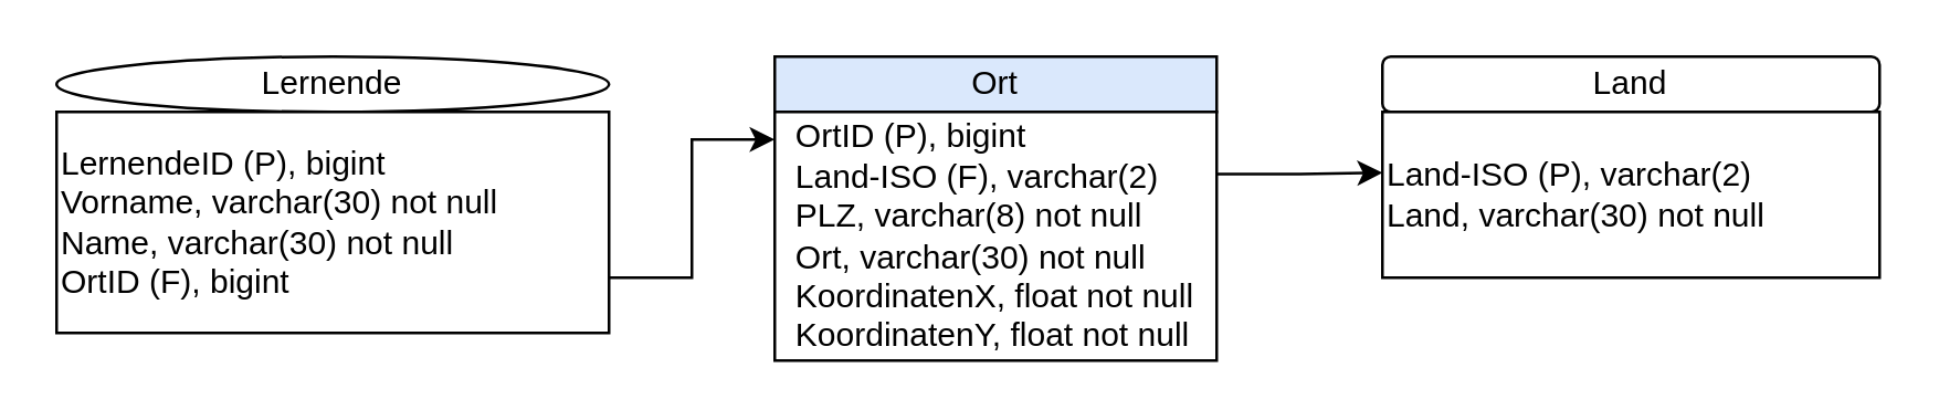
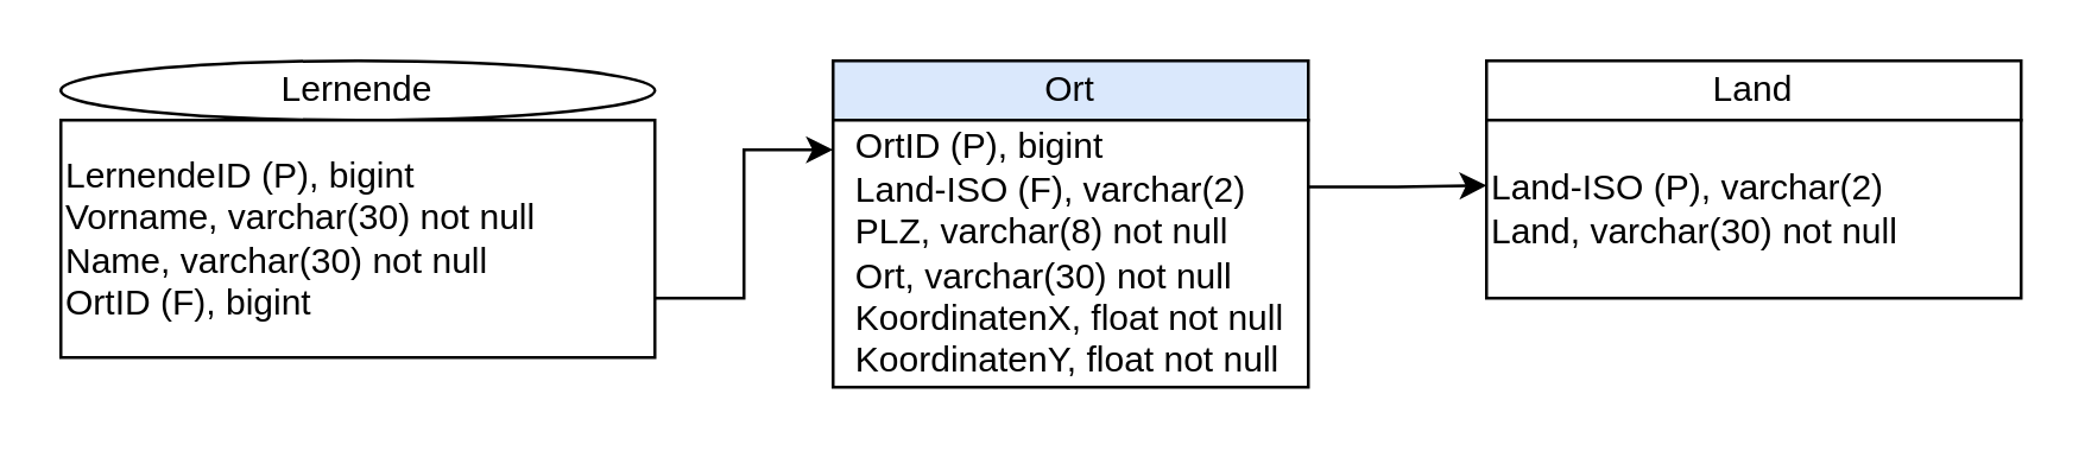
  <mxCell id="0" />
  <mxCell id="1" parent="0" />
  <mxCell id="2" value="" style="edgeStyle=orthogonalEdgeStyle;rounded=0;orthogonalLoop=1;jettySize=auto;html=1;" edge="1" parent="1" source="3" target="5"><mxGeometry relative="1" as="geometry" /></mxCell>
  <mxCell id="3" value="Lernende" style="ellipse;whiteSpace=wrap;html=1;" vertex="1" parent="1"><mxGeometry x="20" y="20" width="200" height="20" as="geometry" /></mxCell>
  <mxCell id="4" style="edgeStyle=orthogonalEdgeStyle;rounded=0;orthogonalLoop=1;jettySize=auto;html=1;exitX=1;exitY=0.75;exitDx=0;exitDy=0;entryX=0;entryY=0.111;entryDx=0;entryDy=0;entryPerimeter=0;" edge="1" parent="1" source="5" target="8"><mxGeometry relative="1" as="geometry" /></mxCell>
  <mxCell id="5" value="LernendeID (P), bigint&lt;br&gt;Vorname, varchar(30) not null&lt;br&gt;Name, varchar(30) not null&lt;br&gt;OrtID (F), bigint" style="rounded=0;whiteSpace=wrap;html=1;align=left;" vertex="1" parent="1"><mxGeometry x="20" y="40" width="200" height="80" as="geometry" /></mxCell>
  <mxCell id="6" value="Ort" style="rounded=0;whiteSpace=wrap;html=1;fillColor=#dae8fc;" vertex="1" parent="1"><mxGeometry x="280" y="20" width="160" height="20" as="geometry" /></mxCell>
  <mxCell id="7" style="edgeStyle=orthogonalEdgeStyle;rounded=0;orthogonalLoop=1;jettySize=auto;html=1;exitX=1;exitY=0.25;exitDx=0;exitDy=0;entryX=0;entryY=0.367;entryDx=0;entryDy=0;entryPerimeter=0;" edge="1" parent="1" source="8" target="10"><mxGeometry relative="1" as="geometry" /></mxCell>
  <mxCell id="8" value="&lt;div style=&quot;text-align: left&quot;&gt;&lt;span&gt;OrtID (P), bigint&lt;/span&gt;&lt;/div&gt;&lt;div style=&quot;text-align: left&quot;&gt;&lt;span&gt;Land-ISO (F), varchar(2)&lt;/span&gt;&lt;/div&gt;&lt;div style=&quot;text-align: left&quot;&gt;&lt;span&gt;PLZ, varchar(8) not null&lt;/span&gt;&lt;/div&gt;&lt;div style=&quot;text-align: left&quot;&gt;&lt;span&gt;Ort, varchar(30) not null&lt;/span&gt;&lt;/div&gt;&lt;div style=&quot;text-align: left&quot;&gt;&lt;span&gt;KoordinatenX, float not null&lt;/span&gt;&lt;/div&gt;&lt;div style=&quot;text-align: left&quot;&gt;&lt;span&gt;KoordinatenY, float not null&lt;/span&gt;&lt;/div&gt;" style="rounded=0;whiteSpace=wrap;html=1;" vertex="1" parent="1"><mxGeometry x="280" y="40" width="160" height="90" as="geometry" /></mxCell>
- <mxCell id="9" value="Land" style="whiteSpace=wrap;html=1;rounded=1;" vertex="1" parent="1"><mxGeometry x="500" y="20" width="180" height="20" as="geometry" /></mxCell>
+ <mxCell id="9" value="Land" style="rounded=0;whiteSpace=wrap;html=1;" vertex="1" parent="1"><mxGeometry x="500" y="20" width="180" height="20" as="geometry" /></mxCell>
  <mxCell id="10" value="Land-ISO (P), varchar(2)&lt;br&gt;Land, varchar(30) not null" style="rounded=0;whiteSpace=wrap;html=1;align=left;" vertex="1" parent="1"><mxGeometry x="500" y="40" width="180" height="60" as="geometry" /></mxCell>
